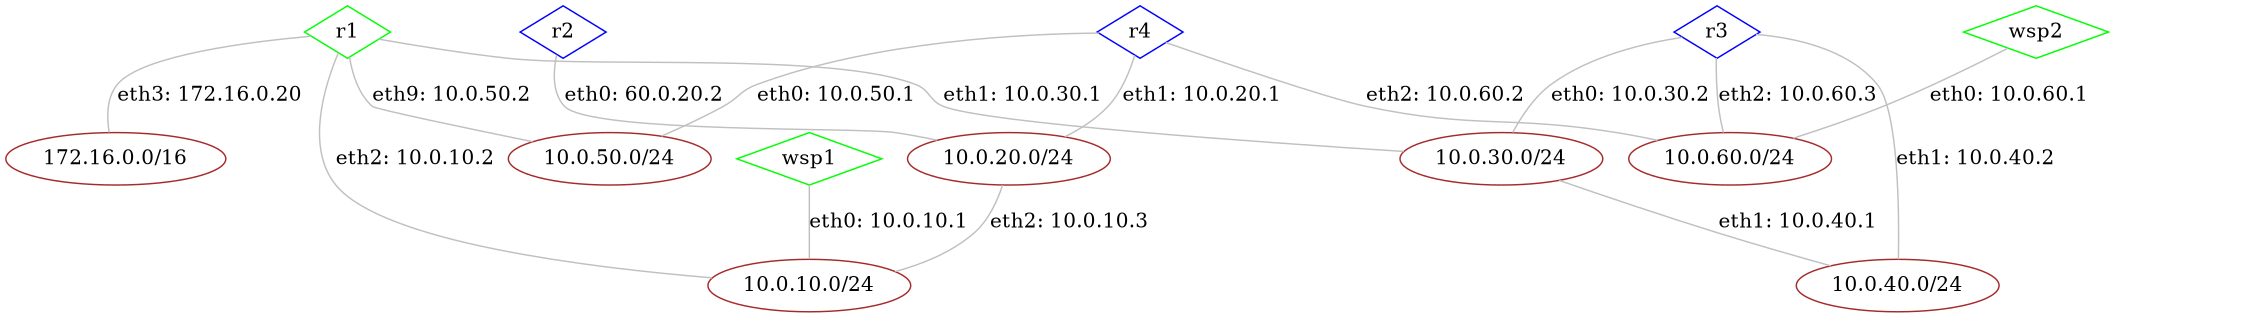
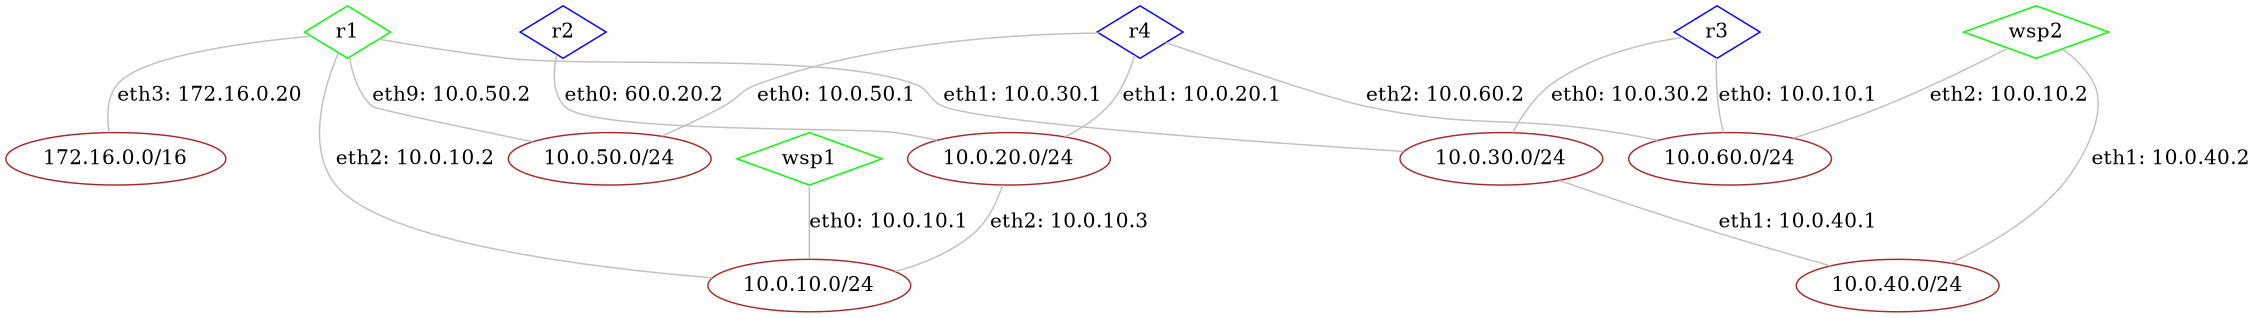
  graph {
    node [color=brown shape=ellipse]
    edge [color=gray]
    r1 [color=green shape=diamond]
    n2 [label="10.0.50.0/24"]
    n3 [label="10.0.10.0/24"]
    n4 [label="172.16.0.0/16"]
    n5 [label="10.0.30.0/24"]
    n6 [label="10.0.40.0/24"]
    r2 [color=blue shape=diamond]
    n8 [label="10.0.20.0/24"]
    r3 [color=blue shape=diamond]
    n10 [label="10.0.60.0/24"]
    r4 [color=blue shape=diamond]
    wsp1 [color=green shape=diamond]
    wsp2 [color=green shape=diamond]
    r1 -- n2 [label="eth9: 10.0.50.2"]
    r1 -- n3 [label="eth2: 10.0.10.2"]
    r1 -- n4 [label="eth3: 172.16.0.20"]
    r1 -- n5 [label="eth1: 10.0.30.1"]
    n5 -- n6 [label="eth1: 10.0.40.1"]
    r2 -- n8 [label="eth0: 60.0.20.2"]
    n8 -- n3 [label="eth2: 10.0.10.3"]
    r3 -- n5 [label="eth0: 10.0.30.2"]
-   r3 -- n6 [label="eth1: 10.0.40.2"]
-   r3 -- n10 [label="eth2: 10.0.60.3"]
+   wsp2 -- n6 [label="eth1: 10.0.40.2"]
+   r3 -- n10 [label="eth0: 10.0.10.1"]
    r4 -- n2 [label="eth0: 10.0.50.1"]
    r4 -- n8 [label="eth1: 10.0.20.1"]
    r4 -- n10 [label="eth2: 10.0.60.2"]
    wsp1 -- n3 [label="eth0: 10.0.10.1"]
-   wsp2 -- n10 [label="eth0: 10.0.60.1"]
+   wsp2 -- n10 [label="eth2: 10.0.10.2"]
  }
